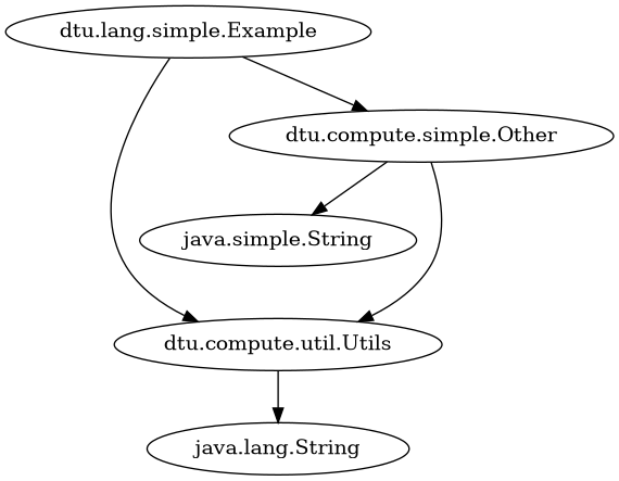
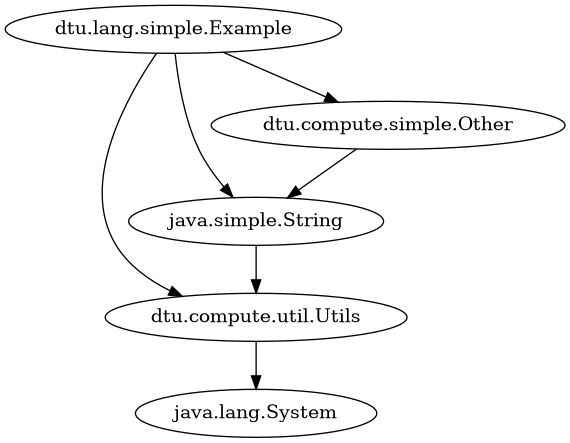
  digraph {
    n1 [label="dtu.lang.simple.Example"]
    n2 [label="dtu.compute.util.Utils"]
    n3 [label="java.simple.String"]
    n4 [label="dtu.compute.simple.Other"]
-   n5 [label="java.lang.String"]
+   n5 [label="java.lang.System"]
    n1 -> n2
+   n1 -> n3
    n1 -> n4
    n2 -> n5
-   n4 -> n2
+   n3 -> n2
    n4 -> n3
  }
